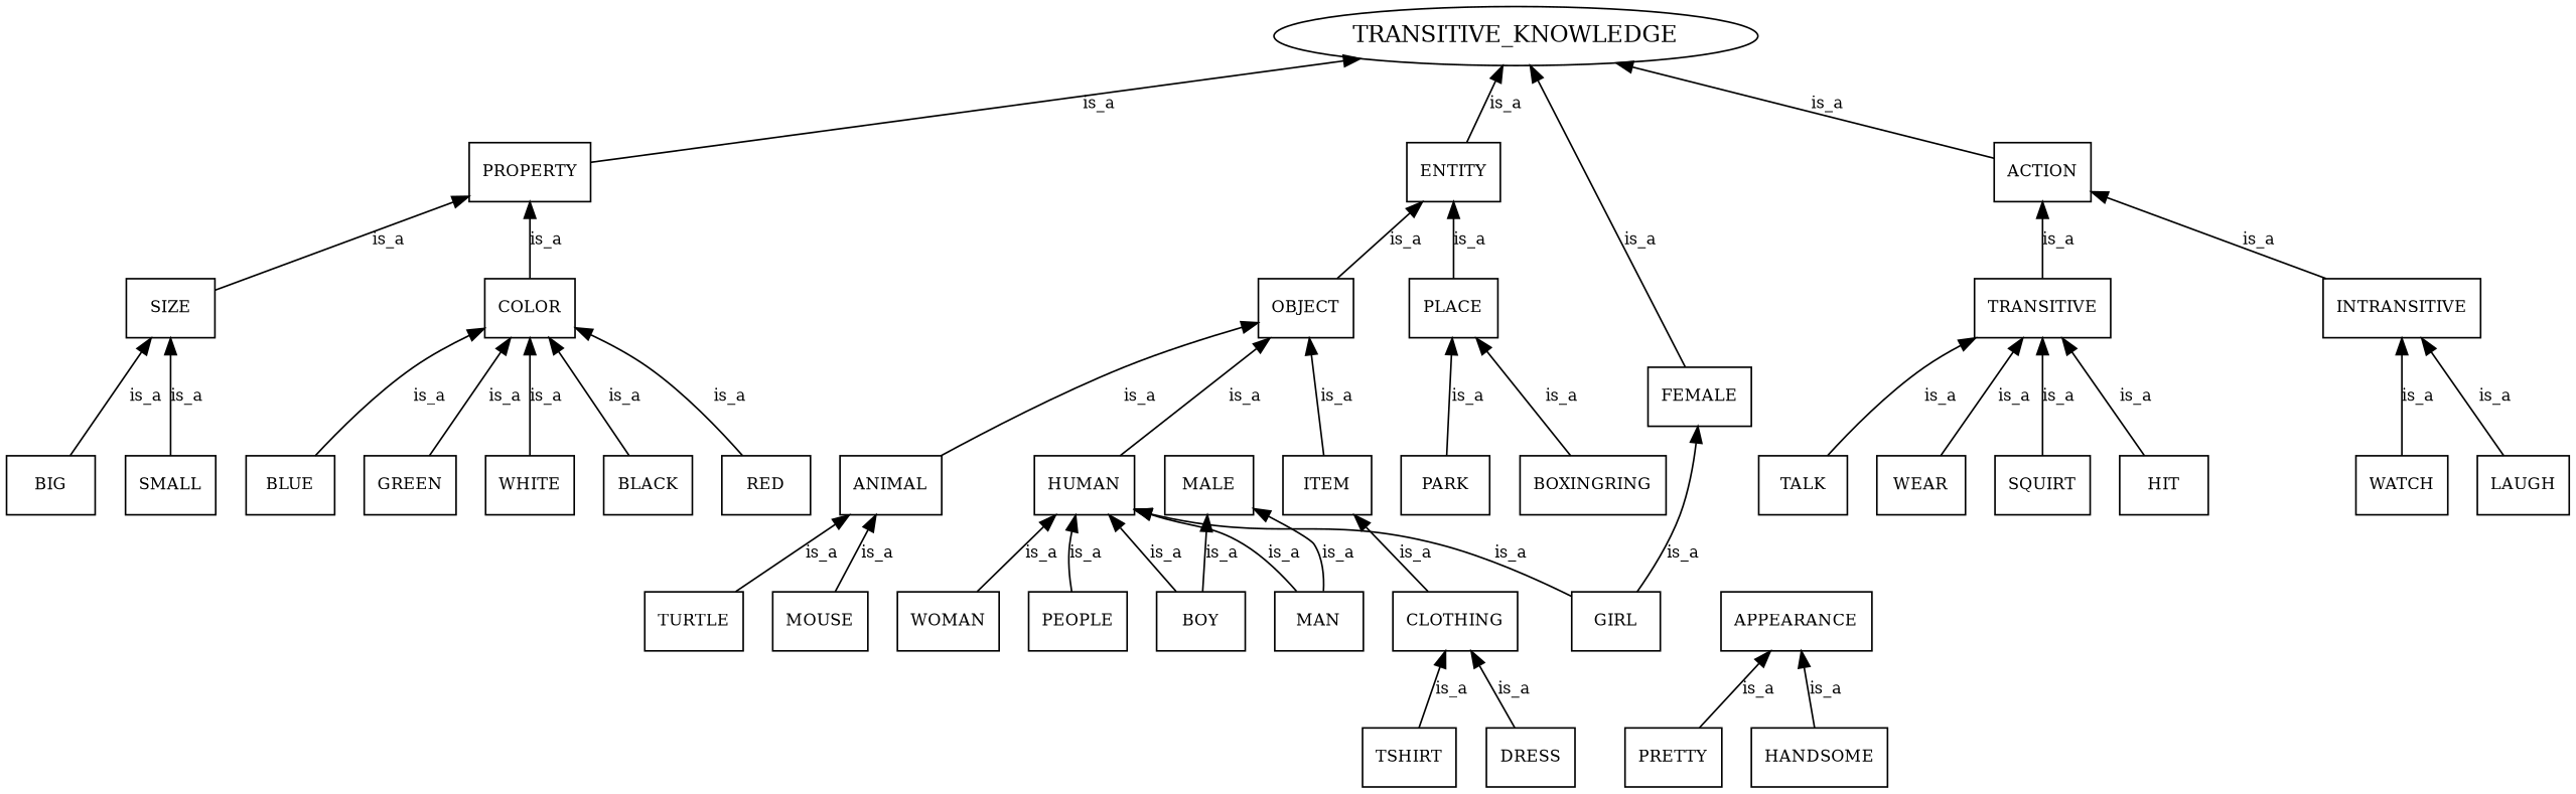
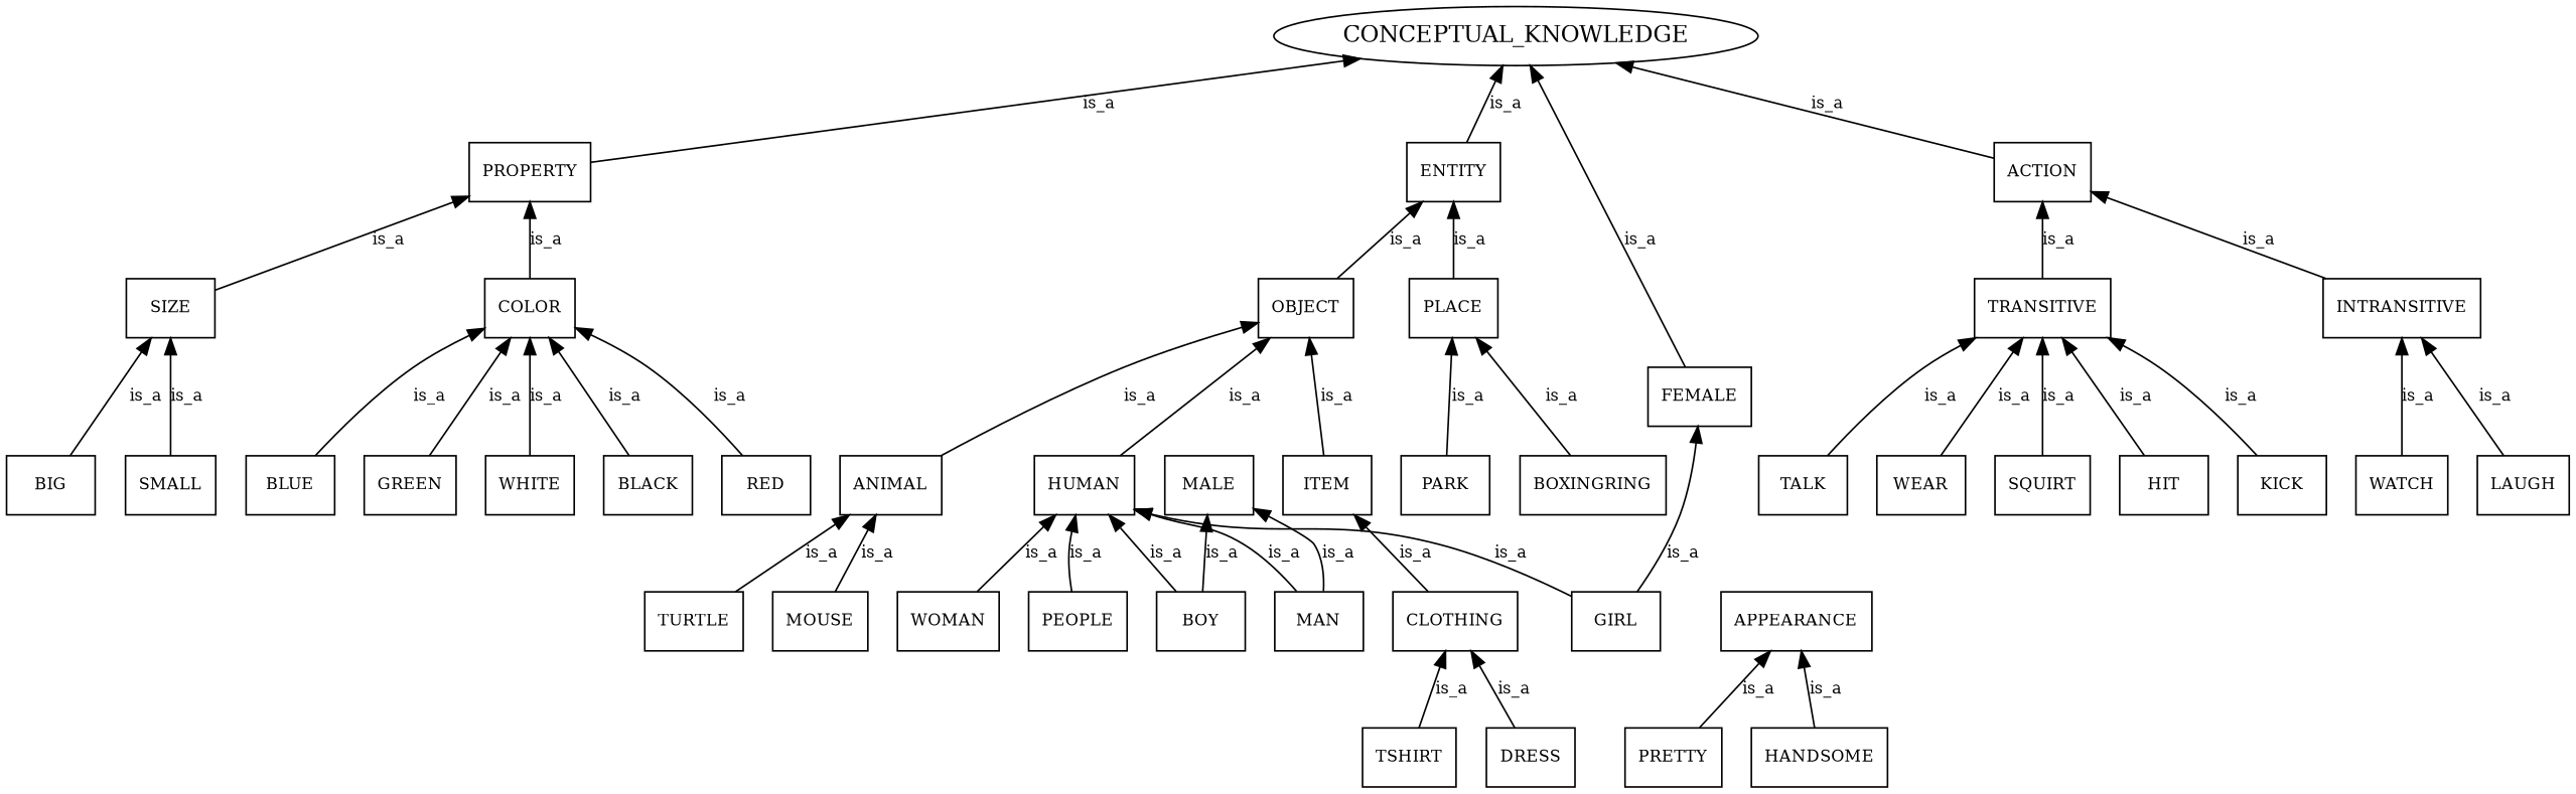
  digraph {
    fontname=consolas
    rankdir=BT
    node [color=black fillcolor=white fontsize=10 shape=box style=filled]
    edge [fontsize=10]
    n1 [label=PROPERTY]
-   CONCEPTUAL_KNOWLEDGE [label=TRANSITIVE_KNOWLEDGE color="" fillcolor="" fontsize="" shape="" style=""]
+   CONCEPTUAL_KNOWLEDGE [color="" fillcolor="" fontsize="" shape="" style=""]
    n3 [label=COLOR]
    n4 [label=BLUE]
    n5 [label=GREEN]
    n6 [label=WHITE]
    n7 [label=BLACK]
    n8 [label=RED]
    n9 [label=APPEARANCE]
    n10 [label=PRETTY]
    n11 [label=HANDSOME]
    n12 [label=SIZE]
    n13 [label=SMALL]
    n14 [label=BIG]
    n15 [label=ENTITY]
    n16 [label=OBJECT]
    n17 [label=ITEM]
    n18 [label=CLOTHING]
    n19 [label=TSHIRT]
    n20 [label=DRESS]
    n21 [label=ANIMAL]
    n22 [label=TURTLE]
    n23 [label=MOUSE]
    n24 [label=HUMAN]
    n25 [label=PEOPLE]
    n26 [label=BOY]
    n27 [label=MALE]
    n28 [label=GIRL]
    n29 [label=FEMALE]
    n30 [label=WOMAN]
    n31 [label=MAN]
    n32 [label=PLACE]
    n33 [label=BOXINGRING]
    n34 [label=PARK]
    n35 [label=ACTION]
    n36 [label=INTRANSITIVE]
    n37 [label=WATCH]
    n38 [label=LAUGH]
    n39 [label=TRANSITIVE]
    n40 [label=SQUIRT]
    n41 [label=HIT]
+   n42 [label=KICK]
    n43 [label=TALK]
    n44 [label=WEAR]
    n1 -> CONCEPTUAL_KNOWLEDGE [label=is_a]
    n3 -> n1 [label=is_a]
    n4 -> n3 [label=is_a]
    n5 -> n3 [label=is_a]
    n6 -> n3 [label=is_a]
    n7 -> n3 [label=is_a]
    n8 -> n3 [label=is_a]
    n10 -> n9 [label=is_a]
    n11 -> n9 [label=is_a]
    n12 -> n1 [label=is_a]
    n13 -> n12 [label=is_a]
    n14 -> n12 [label=is_a]
    n15 -> CONCEPTUAL_KNOWLEDGE [label=is_a]
    n16 -> n15 [label=is_a]
    n17 -> n16 [label=is_a]
    n18 -> n17 [label=is_a]
    n19 -> n18 [label=is_a]
    n20 -> n18 [label=is_a]
    n21 -> n16 [label=is_a]
    n22 -> n21 [label=is_a]
    n23 -> n21 [label=is_a]
    n24 -> n16 [label=is_a]
    n25 -> n24 [label=is_a]
    n26 -> n24 [label=is_a]
    n26 -> n27 [label=is_a]
    n28 -> n24 [label=is_a]
    n28 -> n29 [label=is_a]
    n29 -> CONCEPTUAL_KNOWLEDGE [label=is_a]
    n30 -> n24 [label=is_a]
    n31 -> n24 [label=is_a]
    n31 -> n27 [label=is_a]
    n32 -> n15 [label=is_a]
    n33 -> n32 [label=is_a]
    n34 -> n32 [label=is_a]
    n35 -> CONCEPTUAL_KNOWLEDGE [label=is_a]
    n36 -> n35 [label=is_a]
    n37 -> n36 [label=is_a]
    n38 -> n36 [label=is_a]
    n39 -> n35 [label=is_a]
    n40 -> n39 [label=is_a]
    n41 -> n39 [label=is_a]
+   n42 -> n39 [label=is_a]
    n43 -> n39 [label=is_a]
    n44 -> n39 [label=is_a]
  }
